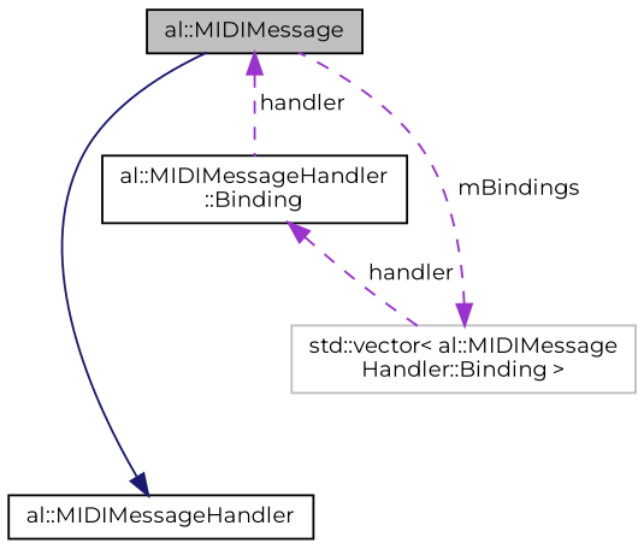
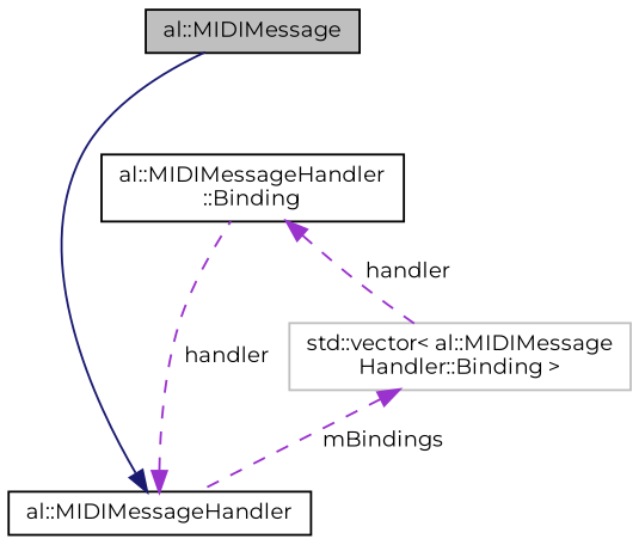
  digraph {
    fontname=Montserrat
    node [color=black fontname=Montserrat fontsize=10 shape=record]
    edge [color=darkorchid3 dir=back fontname=Montserrat fontsize=10 labelfontname="FreeSans.ttf" labelfontsize=10 style=dashed]
    n1 [fillcolor=grey75 fontcolor=black height=0.2 label="al::MIDIMessage" style=filled width=0.4]
    n2 [height=0.2 label="al::MIDIMessageHandler" width=0.4]
    n3 [height=0.2 label="al::MIDIMessageHandler\l::Binding" width=0.4]
    n4 [color=grey75 height=0.2 label="std::vector\< al::MIDIMessage\lHandler::Binding \>" width=0.4]
    n2 -> n1 [color=midnightblue style=solid]
-   n1 -> n3 [label=" handler"]
+   n2 -> n3 [label=" handler"]
    n3 -> n4 [label=" handler"]
-   n4 -> n1 [label=" mBindings"]
+   n4 -> n2 [label=" mBindings"]
  }
